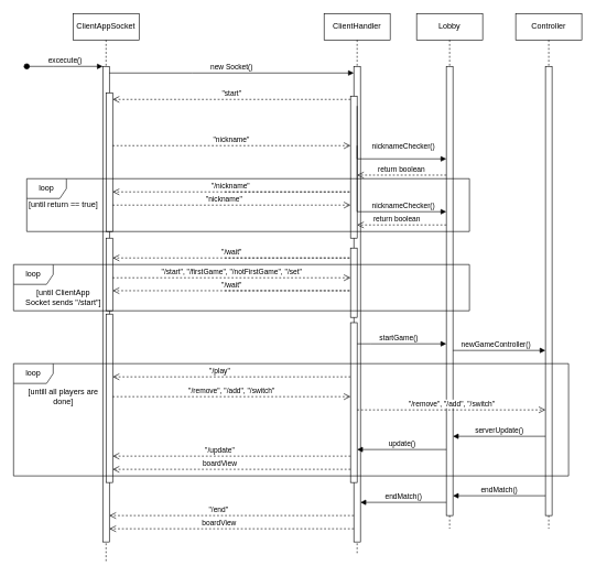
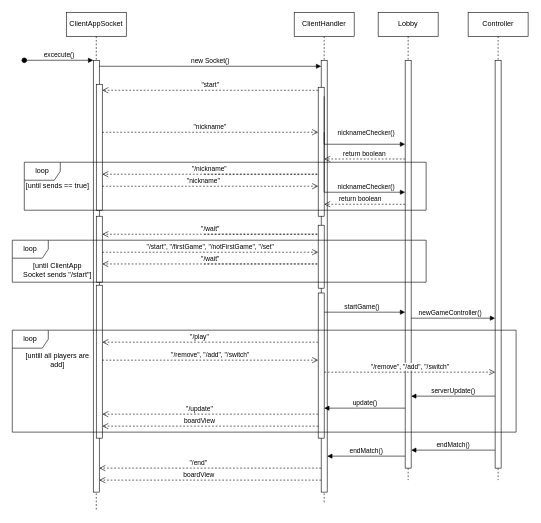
  <mxCell id="0" />
  <mxCell id="1" parent="0" />
  <mxCell id="2" value="&quot;/play&quot;" style="html=1;verticalAlign=bottom;endArrow=open;dashed=1;endSize=8;edgeStyle=elbowEdgeStyle;elbow=vertical;curved=0;rounded=0;" parent="1" source="13" target="8" edge="1"><mxGeometry x="0.1" relative="1" as="geometry"><mxPoint x="175" y="500" as="targetPoint" /><Array as="points"><mxPoint x="380" y="570" /><mxPoint x="320" y="520" /><mxPoint x="260" y="540" /><mxPoint x="540" y="500" /></Array><mxPoint x="530" y="500" as="sourcePoint" /><mxPoint as="offset" /></mxGeometry></mxCell>
  <mxCell id="3" value="ClientAppSocket" style="shape=umlLifeline;perimeter=lifelinePerimeter;whiteSpace=wrap;html=1;container=0;dropTarget=0;collapsible=0;recursiveResize=0;outlineConnect=0;portConstraint=eastwest;newEdgeStyle={&quot;edgeStyle&quot;:&quot;elbowEdgeStyle&quot;,&quot;elbow&quot;:&quot;vertical&quot;,&quot;curved&quot;:0,&quot;rounded&quot;:0};" parent="1" vertex="1"><mxGeometry y="20" width="100" height="830" as="geometry" x="110" /></mxCell>
  <mxCell id="4" value="" style="html=1;points=[];perimeter=orthogonalPerimeter;outlineConnect=0;targetShapes=umlLifeline;portConstraint=eastwest;newEdgeStyle={&quot;edgeStyle&quot;:&quot;elbowEdgeStyle&quot;,&quot;elbow&quot;:&quot;vertical&quot;,&quot;curved&quot;:0,&quot;rounded&quot;:0};" parent="3" vertex="1"><mxGeometry x="45" y="80" width="10" height="720" as="geometry" /></mxCell>
  <mxCell id="5" value="excecute()" style="html=1;verticalAlign=bottom;startArrow=oval;endArrow=block;startSize=8;edgeStyle=elbowEdgeStyle;elbow=vertical;curved=0;rounded=0;" parent="3" target="4" edge="1"><mxGeometry relative="1" as="geometry"><mxPoint x="-70" y="80" as="sourcePoint" /><Array as="points"><mxPoint x="-30" y="80" /></Array></mxGeometry></mxCell>
  <mxCell id="6" value="" style="html=1;points=[];perimeter=orthogonalPerimeter;outlineConnect=0;targetShapes=umlLifeline;portConstraint=eastwest;newEdgeStyle={&quot;edgeStyle&quot;:&quot;elbowEdgeStyle&quot;,&quot;elbow&quot;:&quot;vertical&quot;,&quot;curved&quot;:0,&quot;rounded&quot;:0};" parent="3" vertex="1"><mxGeometry x="50" y="120" width="10" height="210" as="geometry" /></mxCell>
  <mxCell id="7" value="" style="html=1;points=[];perimeter=orthogonalPerimeter;outlineConnect=0;targetShapes=umlLifeline;portConstraint=eastwest;newEdgeStyle={&quot;edgeStyle&quot;:&quot;elbowEdgeStyle&quot;,&quot;elbow&quot;:&quot;vertical&quot;,&quot;curved&quot;:0,&quot;rounded&quot;:0};" parent="3" vertex="1"><mxGeometry x="50" y="340" width="10" height="110" as="geometry" /></mxCell>
  <mxCell id="8" value="" style="html=1;points=[];perimeter=orthogonalPerimeter;outlineConnect=0;targetShapes=umlLifeline;portConstraint=eastwest;newEdgeStyle={&quot;edgeStyle&quot;:&quot;elbowEdgeStyle&quot;,&quot;elbow&quot;:&quot;vertical&quot;,&quot;curved&quot;:0,&quot;rounded&quot;:0};" parent="3" vertex="1"><mxGeometry x="50" y="455" width="10" height="255" as="geometry" /></mxCell>
  <mxCell id="9" value="ClientHandler" style="shape=umlLifeline;perimeter=lifelinePerimeter;whiteSpace=wrap;html=1;container=0;dropTarget=0;collapsible=0;recursiveResize=0;outlineConnect=0;portConstraint=eastwest;newEdgeStyle={&quot;edgeStyle&quot;:&quot;elbowEdgeStyle&quot;,&quot;elbow&quot;:&quot;vertical&quot;,&quot;curved&quot;:0,&quot;rounded&quot;:0};" parent="1" vertex="1"><mxGeometry x="490" y="20" width="100" height="820" as="geometry" /></mxCell>
  <mxCell id="10" value="" style="html=1;points=[];perimeter=orthogonalPerimeter;outlineConnect=0;targetShapes=umlLifeline;portConstraint=eastwest;newEdgeStyle={&quot;edgeStyle&quot;:&quot;elbowEdgeStyle&quot;,&quot;elbow&quot;:&quot;vertical&quot;,&quot;curved&quot;:0,&quot;rounded&quot;:0};" parent="9" vertex="1"><mxGeometry x="45" y="80" width="10" height="720" as="geometry" /></mxCell>
  <mxCell id="11" value="" style="html=1;points=[];perimeter=orthogonalPerimeter;outlineConnect=0;targetShapes=umlLifeline;portConstraint=eastwest;newEdgeStyle={&quot;edgeStyle&quot;:&quot;elbowEdgeStyle&quot;,&quot;elbow&quot;:&quot;vertical&quot;,&quot;curved&quot;:0,&quot;rounded&quot;:0};" parent="9" vertex="1"><mxGeometry x="40" y="125" width="10" height="215" as="geometry" /></mxCell>
  <mxCell id="12" value="" style="html=1;points=[];perimeter=orthogonalPerimeter;outlineConnect=0;targetShapes=umlLifeline;portConstraint=eastwest;newEdgeStyle={&quot;edgeStyle&quot;:&quot;elbowEdgeStyle&quot;,&quot;elbow&quot;:&quot;vertical&quot;,&quot;curved&quot;:0,&quot;rounded&quot;:0};" parent="9" vertex="1"><mxGeometry x="40" y="355" width="10" height="105" as="geometry" /></mxCell>
  <mxCell id="13" value="" style="html=1;points=[];perimeter=orthogonalPerimeter;outlineConnect=0;targetShapes=umlLifeline;portConstraint=eastwest;newEdgeStyle={&quot;edgeStyle&quot;:&quot;elbowEdgeStyle&quot;,&quot;elbow&quot;:&quot;vertical&quot;,&quot;curved&quot;:0,&quot;rounded&quot;:0};" parent="9" vertex="1"><mxGeometry x="40" y="468" width="10" height="242" as="geometry" /></mxCell>
  <mxCell id="14" value="new Socket()" style="html=1;verticalAlign=bottom;endArrow=block;edgeStyle=elbowEdgeStyle;elbow=vertical;curved=0;rounded=0;" parent="1" source="4" target="10" edge="1"><mxGeometry relative="1" as="geometry"><mxPoint x="305" y="120" as="sourcePoint" /><Array as="points"><mxPoint x="290" y="110" /></Array><mxPoint as="offset" /></mxGeometry></mxCell>
  <mxCell id="15" value="&quot;nickname&quot;&amp;nbsp;" style="html=1;verticalAlign=bottom;endArrow=open;dashed=1;endSize=8;edgeStyle=elbowEdgeStyle;elbow=vertical;curved=0;rounded=0;" parent="1" source="6" edge="1"><mxGeometry x="0.004" relative="1" as="geometry"><mxPoint x="530" y="220" as="targetPoint" /><Array as="points"><mxPoint x="290" y="220" /></Array><mxPoint as="offset" /></mxGeometry></mxCell>
  <mxCell id="16" value="Controller" style="shape=umlLifeline;perimeter=lifelinePerimeter;whiteSpace=wrap;html=1;container=0;dropTarget=0;collapsible=0;recursiveResize=0;outlineConnect=0;portConstraint=eastwest;newEdgeStyle={&quot;edgeStyle&quot;:&quot;elbowEdgeStyle&quot;,&quot;elbow&quot;:&quot;vertical&quot;,&quot;curved&quot;:0,&quot;rounded&quot;:0};" parent="1" vertex="1"><mxGeometry x="780" y="20" width="100" height="780" as="geometry" /></mxCell>
  <mxCell id="17" value="" style="html=1;points=[];perimeter=orthogonalPerimeter;outlineConnect=0;targetShapes=umlLifeline;portConstraint=eastwest;newEdgeStyle={&quot;edgeStyle&quot;:&quot;elbowEdgeStyle&quot;,&quot;elbow&quot;:&quot;vertical&quot;,&quot;curved&quot;:0,&quot;rounded&quot;:0};" parent="16" vertex="1"><mxGeometry x="45" y="80" width="10" height="680" as="geometry" /></mxCell>
  <mxCell id="18" value="&quot;start&quot;" style="html=1;verticalAlign=bottom;endArrow=open;dashed=1;endSize=8;edgeStyle=elbowEdgeStyle;elbow=vertical;curved=0;rounded=0;" parent="1" target="6" edge="1"><mxGeometry relative="1" as="geometry"><mxPoint x="210" y="150" as="targetPoint" /><Array as="points"><mxPoint x="305" y="150" /></Array><mxPoint x="530" y="150" as="sourcePoint" /></mxGeometry></mxCell>
  <mxCell id="19" value="Lobby" style="shape=umlLifeline;perimeter=lifelinePerimeter;whiteSpace=wrap;html=1;container=0;dropTarget=0;collapsible=0;recursiveResize=0;outlineConnect=0;portConstraint=eastwest;newEdgeStyle={&quot;edgeStyle&quot;:&quot;elbowEdgeStyle&quot;,&quot;elbow&quot;:&quot;vertical&quot;,&quot;curved&quot;:0,&quot;rounded&quot;:0};" parent="1" vertex="1"><mxGeometry x="630" y="20" width="100" height="780" as="geometry" /></mxCell>
  <mxCell id="20" value="" style="html=1;points=[];perimeter=orthogonalPerimeter;outlineConnect=0;targetShapes=umlLifeline;portConstraint=eastwest;newEdgeStyle={&quot;edgeStyle&quot;:&quot;elbowEdgeStyle&quot;,&quot;elbow&quot;:&quot;vertical&quot;,&quot;curved&quot;:0,&quot;rounded&quot;:0};" parent="19" vertex="1"><mxGeometry x="45" y="80" width="10" height="680" as="geometry" /></mxCell>
  <mxCell id="21" value="nicknameChecker()" style="html=1;verticalAlign=bottom;endArrow=block;edgeStyle=elbowEdgeStyle;elbow=vertical;curved=0;rounded=0;" parent="1" target="20" edge="1"><mxGeometry x="0.395" y="10" relative="1" as="geometry"><mxPoint x="540" y="160" as="sourcePoint" /><Array as="points"><mxPoint x="590" y="240" /><mxPoint x="570" y="290" /><mxPoint x="590" y="160" /><mxPoint x="660" y="160" /></Array><mxPoint x="905" y="160" as="targetPoint" /><mxPoint as="offset" /></mxGeometry></mxCell>
  <mxCell id="22" value="nicknameChecker()" style="html=1;verticalAlign=bottom;endArrow=block;edgeStyle=elbowEdgeStyle;elbow=vertical;curved=0;rounded=0;" parent="1" target="20" edge="1"><mxGeometry x="0.447" relative="1" as="geometry"><mxPoint x="540" y="220" as="sourcePoint" /><Array as="points"><mxPoint x="580" y="320" /><mxPoint x="590" y="310" /><mxPoint x="590" y="350" /></Array><mxPoint x="670" y="220" as="targetPoint" /><mxPoint as="offset" /></mxGeometry></mxCell>
  <mxCell id="23" value="&quot;nickname&quot;&amp;nbsp;" style="html=1;verticalAlign=bottom;endArrow=open;dashed=1;endSize=8;edgeStyle=elbowEdgeStyle;elbow=vertical;curved=0;rounded=0;" parent="1" edge="1"><mxGeometry x="-0.056" relative="1" as="geometry"><mxPoint x="530" y="310" as="targetPoint" /><Array as="points"><mxPoint x="290" y="310" /></Array><mxPoint x="170" y="310" as="sourcePoint" /><mxPoint as="offset" /></mxGeometry></mxCell>
  <mxCell id="24" value="&quot;/nickname&quot;&amp;nbsp;" style="html=1;verticalAlign=bottom;endArrow=open;dashed=1;endSize=8;edgeStyle=elbowEdgeStyle;elbow=vertical;curved=0;rounded=0;" parent="1" edge="1"><mxGeometry x="0.347" relative="1" as="geometry"><mxPoint x="170" y="290" as="targetPoint" /><Array as="points"><mxPoint x="530" y="290" /></Array><mxPoint x="340" y="290" as="sourcePoint" /><mxPoint as="offset" /></mxGeometry></mxCell>
  <mxCell id="25" value="return boolean" style="html=1;verticalAlign=bottom;endArrow=open;dashed=1;endSize=8;edgeStyle=elbowEdgeStyle;elbow=vertical;curved=0;rounded=0;" parent="1" edge="1"><mxGeometry x="0.004" relative="1" as="geometry"><mxPoint x="540" y="264.6" as="targetPoint" /><Array as="points"><mxPoint x="630" y="264.6" /><mxPoint x="300" y="234.6" /></Array><mxPoint x="675" y="264.6" as="sourcePoint" /><mxPoint as="offset" /></mxGeometry></mxCell>
  <mxCell id="26" value="loop" style="shape=umlFrame;whiteSpace=wrap;html=1;pointerEvents=0;" parent="1" vertex="1"><mxGeometry x="40" y="270" width="670" height="80" as="geometry" /></mxCell>
  <mxCell id="27" value="return boolean" style="html=1;verticalAlign=bottom;endArrow=open;dashed=1;endSize=8;edgeStyle=elbowEdgeStyle;elbow=vertical;curved=0;rounded=0;" parent="1" edge="1"><mxGeometry x="0.111" relative="1" as="geometry"><mxPoint x="540" y="340" as="targetPoint" /><Array as="points"><mxPoint x="630" y="340" /><mxPoint x="300" y="310" /></Array><mxPoint x="675" y="340" as="sourcePoint" /><mxPoint as="offset" /></mxGeometry></mxCell>
- <mxCell id="28" value="[until return == true]" style="text;html=1;align=center;verticalAlign=middle;resizable=0;points=[];autosize=1;strokeColor=none;fillColor=none;" parent="1" vertex="1"><mxGeometry x="30" y="295" width="130" height="30" as="geometry" /></mxCell>
+ <mxCell id="28" value="[until sends == true]" style="text;html=1;align=center;verticalAlign=middle;resizable=0;points=[];autosize=1;strokeColor=none;fillColor=none;" parent="1" vertex="1"><mxGeometry x="30" y="295" width="130" height="30" as="geometry" /></mxCell>
  <mxCell id="29" value="&quot;/wait&quot;" style="html=1;verticalAlign=bottom;endArrow=open;dashed=1;endSize=8;edgeStyle=elbowEdgeStyle;elbow=vertical;curved=0;rounded=0;" parent="1" edge="1"><mxGeometry x="0.347" relative="1" as="geometry"><mxPoint x="170" y="390" as="targetPoint" /><Array as="points"><mxPoint x="530" y="390" /></Array><mxPoint x="340" y="390" as="sourcePoint" /><mxPoint as="offset" /></mxGeometry></mxCell>
  <mxCell id="30" value="loop" style="shape=umlFrame;whiteSpace=wrap;html=1;pointerEvents=0;" parent="1" vertex="1"><mxGeometry x="20" y="400" width="690" height="70" as="geometry" /></mxCell>
  <mxCell id="31" value="[until ClientApp&lt;br&gt;Socket sends &quot;/start&quot;]" style="text;html=1;align=center;verticalAlign=middle;resizable=0;points=[];autosize=1;strokeColor=none;fillColor=none;" parent="1" vertex="1"><mxGeometry x="25" y="430" width="140" height="40" as="geometry" /></mxCell>
  <mxCell id="32" value="&quot;/start&quot;, &quot;/firstGame&quot;, &quot;/notFirstGame&quot;, &quot;/set&quot;" style="html=1;verticalAlign=bottom;endArrow=open;dashed=1;endSize=8;edgeStyle=elbowEdgeStyle;elbow=vertical;curved=0;rounded=0;" parent="1" source="7" target="12" edge="1"><mxGeometry relative="1" as="geometry"><mxPoint x="450" y="580" as="targetPoint" /><Array as="points"><mxPoint x="350" y="420" /></Array><mxPoint x="345" y="430" as="sourcePoint" /><mxPoint as="offset" /></mxGeometry></mxCell>
  <mxCell id="33" value="&quot;/wait&quot;" style="html=1;verticalAlign=bottom;endArrow=open;dashed=1;endSize=8;edgeStyle=elbowEdgeStyle;elbow=vertical;curved=0;rounded=0;" parent="1" edge="1"><mxGeometry x="0.347" relative="1" as="geometry"><mxPoint x="170" y="439.6" as="targetPoint" /><Array as="points"><mxPoint x="530" y="439.6" /></Array><mxPoint x="340" y="439.6" as="sourcePoint" /><mxPoint as="offset" /></mxGeometry></mxCell>
  <mxCell id="34" value="loop" style="shape=umlFrame;whiteSpace=wrap;html=1;pointerEvents=0;" parent="1" vertex="1"><mxGeometry x="20" y="550" width="840" height="170" as="geometry" /></mxCell>
  <mxCell id="35" value="&quot;/remove&quot;, &quot;/add&quot;, &quot;/switch&quot;" style="html=1;verticalAlign=bottom;endArrow=open;dashed=1;endSize=8;edgeStyle=elbowEdgeStyle;elbow=vertical;curved=0;rounded=0;" parent="1" edge="1"><mxGeometry relative="1" as="geometry"><mxPoint x="530" y="600" as="targetPoint" /><Array as="points"><mxPoint x="350" y="600" /></Array><mxPoint x="170" y="600" as="sourcePoint" /><mxPoint as="offset" /></mxGeometry></mxCell>
  <mxCell id="36" value="newGameController()" style="html=1;verticalAlign=bottom;endArrow=block;edgeStyle=elbowEdgeStyle;elbow=vertical;curved=0;rounded=0;" parent="1" source="20" target="17" edge="1"><mxGeometry x="-0.074" relative="1" as="geometry"><mxPoint x="690" y="490" as="sourcePoint" /><Array as="points"><mxPoint x="710" y="530" /><mxPoint x="760" y="500" /><mxPoint x="730" y="490" /><mxPoint x="740" y="480" /><mxPoint x="740" y="520" /></Array><mxPoint x="825" y="490" as="targetPoint" /><mxPoint as="offset" /></mxGeometry></mxCell>
  <mxCell id="37" value="startGame()" style="html=1;verticalAlign=bottom;endArrow=block;edgeStyle=elbowEdgeStyle;elbow=vertical;curved=0;rounded=0;" parent="1" source="13" target="20" edge="1"><mxGeometry x="-0.071" relative="1" as="geometry"><mxPoint x="535" y="520" as="sourcePoint" /><Array as="points"><mxPoint x="560" y="520" /><mxPoint x="610" y="490" /><mxPoint x="580" y="480" /><mxPoint x="590" y="470" /><mxPoint x="590" y="510" /></Array><mxPoint x="675" y="520" as="targetPoint" /><mxPoint as="offset" /></mxGeometry></mxCell>
  <mxCell id="38" value="&quot;/remove&quot;, &quot;/add&quot;, &quot;/switch&quot;" style="html=1;verticalAlign=bottom;endArrow=open;dashed=1;endSize=8;edgeStyle=elbowEdgeStyle;elbow=vertical;curved=0;rounded=0;" parent="1" target="17" edge="1"><mxGeometry relative="1" as="geometry"><mxPoint x="900" y="620" as="targetPoint" /><Array as="points"><mxPoint x="720" y="620" /></Array><mxPoint x="540" y="620" as="sourcePoint" /><mxPoint as="offset" /></mxGeometry></mxCell>
  <mxCell id="39" value="serverUpdate()" style="html=1;verticalAlign=bottom;endArrow=block;edgeStyle=elbowEdgeStyle;elbow=vertical;curved=0;rounded=0;" parent="1" source="17" target="20" edge="1"><mxGeometry x="0.006" relative="1" as="geometry"><mxPoint x="840" y="670" as="sourcePoint" /><Array as="points"><mxPoint x="755" y="660" /><mxPoint x="755" y="620" /><mxPoint x="745" y="630" /><mxPoint x="775" y="640" /><mxPoint x="725" y="670" /></Array><mxPoint x="700" y="670" as="targetPoint" /><mxPoint as="offset" /></mxGeometry></mxCell>
  <mxCell id="40" value="update()" style="html=1;verticalAlign=bottom;endArrow=block;edgeStyle=elbowEdgeStyle;elbow=vertical;curved=0;rounded=0;" parent="1" source="20" target="13" edge="1"><mxGeometry x="-0.004" relative="1" as="geometry"><mxPoint x="690" y="690" as="sourcePoint" /><Array as="points"><mxPoint x="590" y="680" /><mxPoint x="620" y="690" /><mxPoint x="620" y="650" /><mxPoint x="610" y="660" /><mxPoint x="640" y="670" /><mxPoint x="590" y="700" /></Array><mxPoint x="550" y="690" as="targetPoint" /><mxPoint as="offset" /></mxGeometry></mxCell>
  <mxCell id="41" value="&quot;/update&quot;" style="html=1;verticalAlign=bottom;endArrow=open;dashed=1;endSize=8;edgeStyle=elbowEdgeStyle;elbow=vertical;curved=0;rounded=0;" parent="1" edge="1"><mxGeometry x="0.1" relative="1" as="geometry"><mxPoint x="170" y="690" as="targetPoint" /><Array as="points"><mxPoint x="380" y="690" /><mxPoint x="320" y="640" /><mxPoint x="260" y="660" /><mxPoint x="540" y="620" /></Array><mxPoint x="530" y="690" as="sourcePoint" /><mxPoint as="offset" /></mxGeometry></mxCell>
  <mxCell id="42" value="boardView" style="html=1;verticalAlign=bottom;endArrow=open;dashed=1;endSize=8;edgeStyle=elbowEdgeStyle;elbow=vertical;curved=0;rounded=0;" parent="1" source="13" target="8" edge="1"><mxGeometry x="0.102" relative="1" as="geometry"><mxPoint x="175" y="710" as="targetPoint" /><Array as="points"><mxPoint x="385" y="710" /><mxPoint x="325" y="660" /><mxPoint x="265" y="680" /><mxPoint x="545" y="640" /></Array><mxPoint x="535" y="710" as="sourcePoint" /><mxPoint as="offset" /></mxGeometry></mxCell>
- <mxCell id="43" value="[untill all players are&lt;br&gt;done]" style="text;html=1;align=center;verticalAlign=middle;resizable=0;points=[];autosize=1;strokeColor=none;fillColor=none;" parent="1" vertex="1"><mxGeometry x="30" y="580" width="130" height="40" as="geometry" /></mxCell>
+ <mxCell id="43" value="[untill all players are&lt;br&gt;add]" style="text;html=1;align=center;verticalAlign=middle;resizable=0;points=[];autosize=1;strokeColor=none;fillColor=none;" parent="1" vertex="1"><mxGeometry x="30" y="580" width="130" height="40" as="geometry" /></mxCell>
  <mxCell id="44" value="endMatch()" style="html=1;verticalAlign=bottom;endArrow=block;edgeStyle=elbowEdgeStyle;elbow=vertical;curved=0;rounded=0;" parent="1" source="17" target="20" edge="1"><mxGeometry x="0.006" relative="1" as="geometry"><mxPoint x="820" y="750" as="sourcePoint" /><Array as="points"><mxPoint x="750" y="750" /><mxPoint x="750" y="710" /><mxPoint x="740" y="720" /><mxPoint x="770" y="730" /><mxPoint x="720" y="760" /></Array><mxPoint x="680" y="750" as="targetPoint" /><mxPoint as="offset" /></mxGeometry></mxCell>
  <mxCell id="45" value="endMatch()" style="html=1;verticalAlign=bottom;endArrow=block;edgeStyle=elbowEdgeStyle;elbow=vertical;curved=0;rounded=0;" parent="1" source="20" target="10" edge="1"><mxGeometry x="-0.003" relative="1" as="geometry"><mxPoint x="685" y="690" as="sourcePoint" /><Array as="points"><mxPoint x="630" y="760" /><mxPoint x="670" y="750" /><mxPoint x="630" y="700" /><mxPoint x="630" y="660" /><mxPoint x="620" y="670" /><mxPoint x="650" y="680" /><mxPoint x="600" y="710" /></Array><mxPoint x="550" y="690" as="targetPoint" /><mxPoint as="offset" /></mxGeometry></mxCell>
  <mxCell id="46" value="&quot;/end&quot;" style="html=1;verticalAlign=bottom;endArrow=open;dashed=1;endSize=8;edgeStyle=elbowEdgeStyle;elbow=vertical;curved=0;rounded=0;" parent="1" target="4" edge="1"><mxGeometry x="0.108" relative="1" as="geometry"><mxPoint x="175" y="780" as="targetPoint" /><Array as="points"><mxPoint x="385" y="780" /><mxPoint x="325" y="730" /><mxPoint x="265" y="750" /><mxPoint x="545" y="710" /></Array><mxPoint x="535" y="780" as="sourcePoint" /><mxPoint as="offset" /></mxGeometry></mxCell>
  <mxCell id="47" value="boardView" style="html=1;verticalAlign=bottom;endArrow=open;dashed=1;endSize=8;edgeStyle=elbowEdgeStyle;elbow=vertical;curved=0;rounded=0;" parent="1" source="10" edge="1"><mxGeometry x="0.102" relative="1" as="geometry"><mxPoint x="165" y="800" as="targetPoint" /><Array as="points"><mxPoint x="380" y="800" /><mxPoint x="320" y="750" /><mxPoint x="260" y="770" /><mxPoint x="540" y="730" /></Array><mxPoint x="525" y="800" as="sourcePoint" /><mxPoint as="offset" /></mxGeometry></mxCell>
